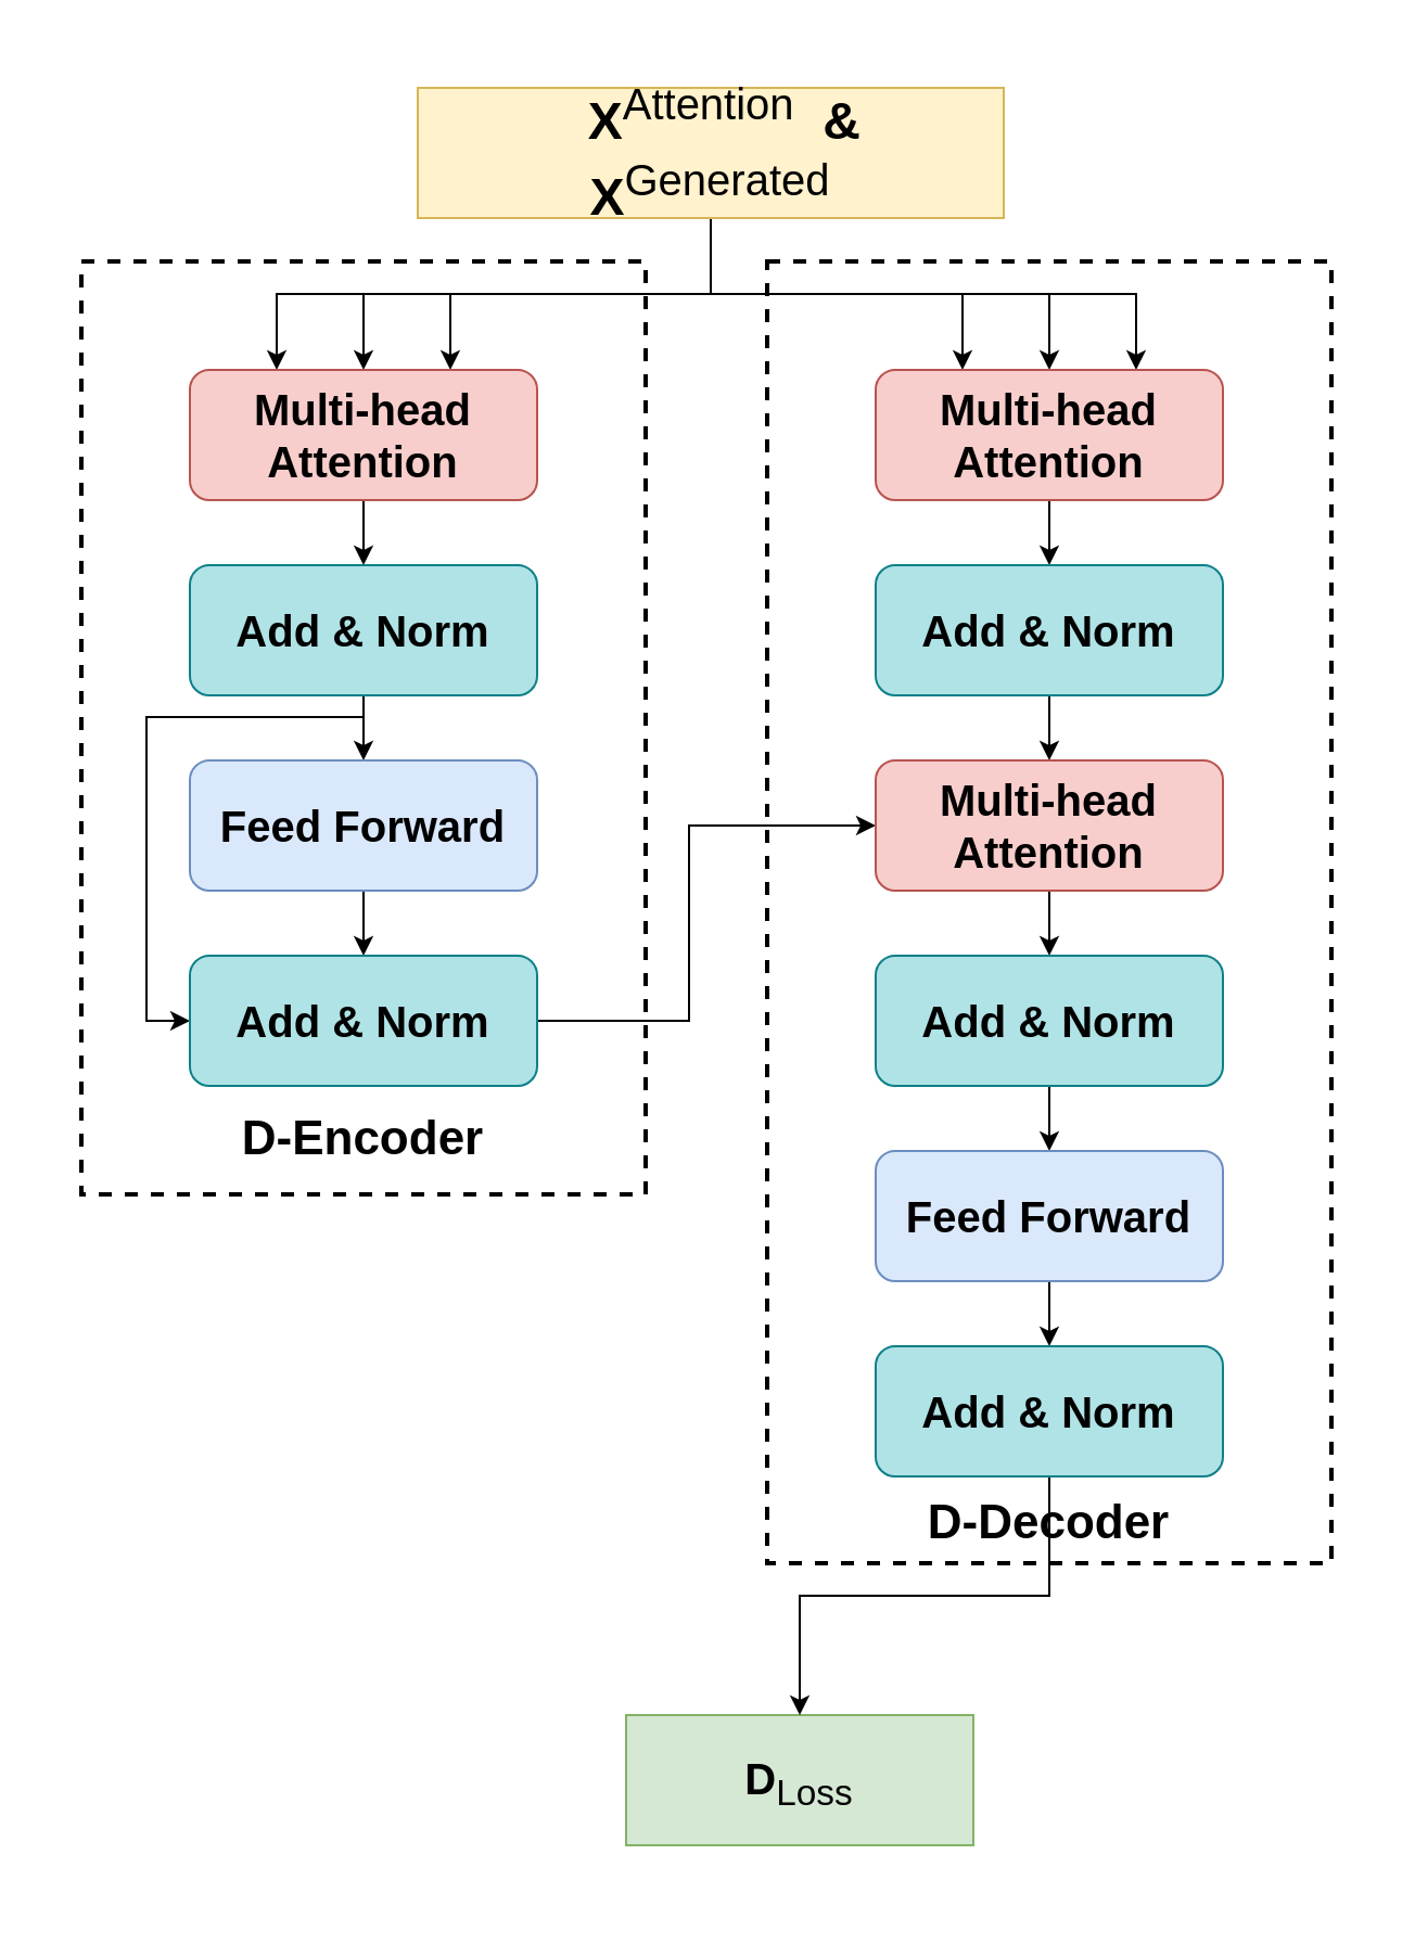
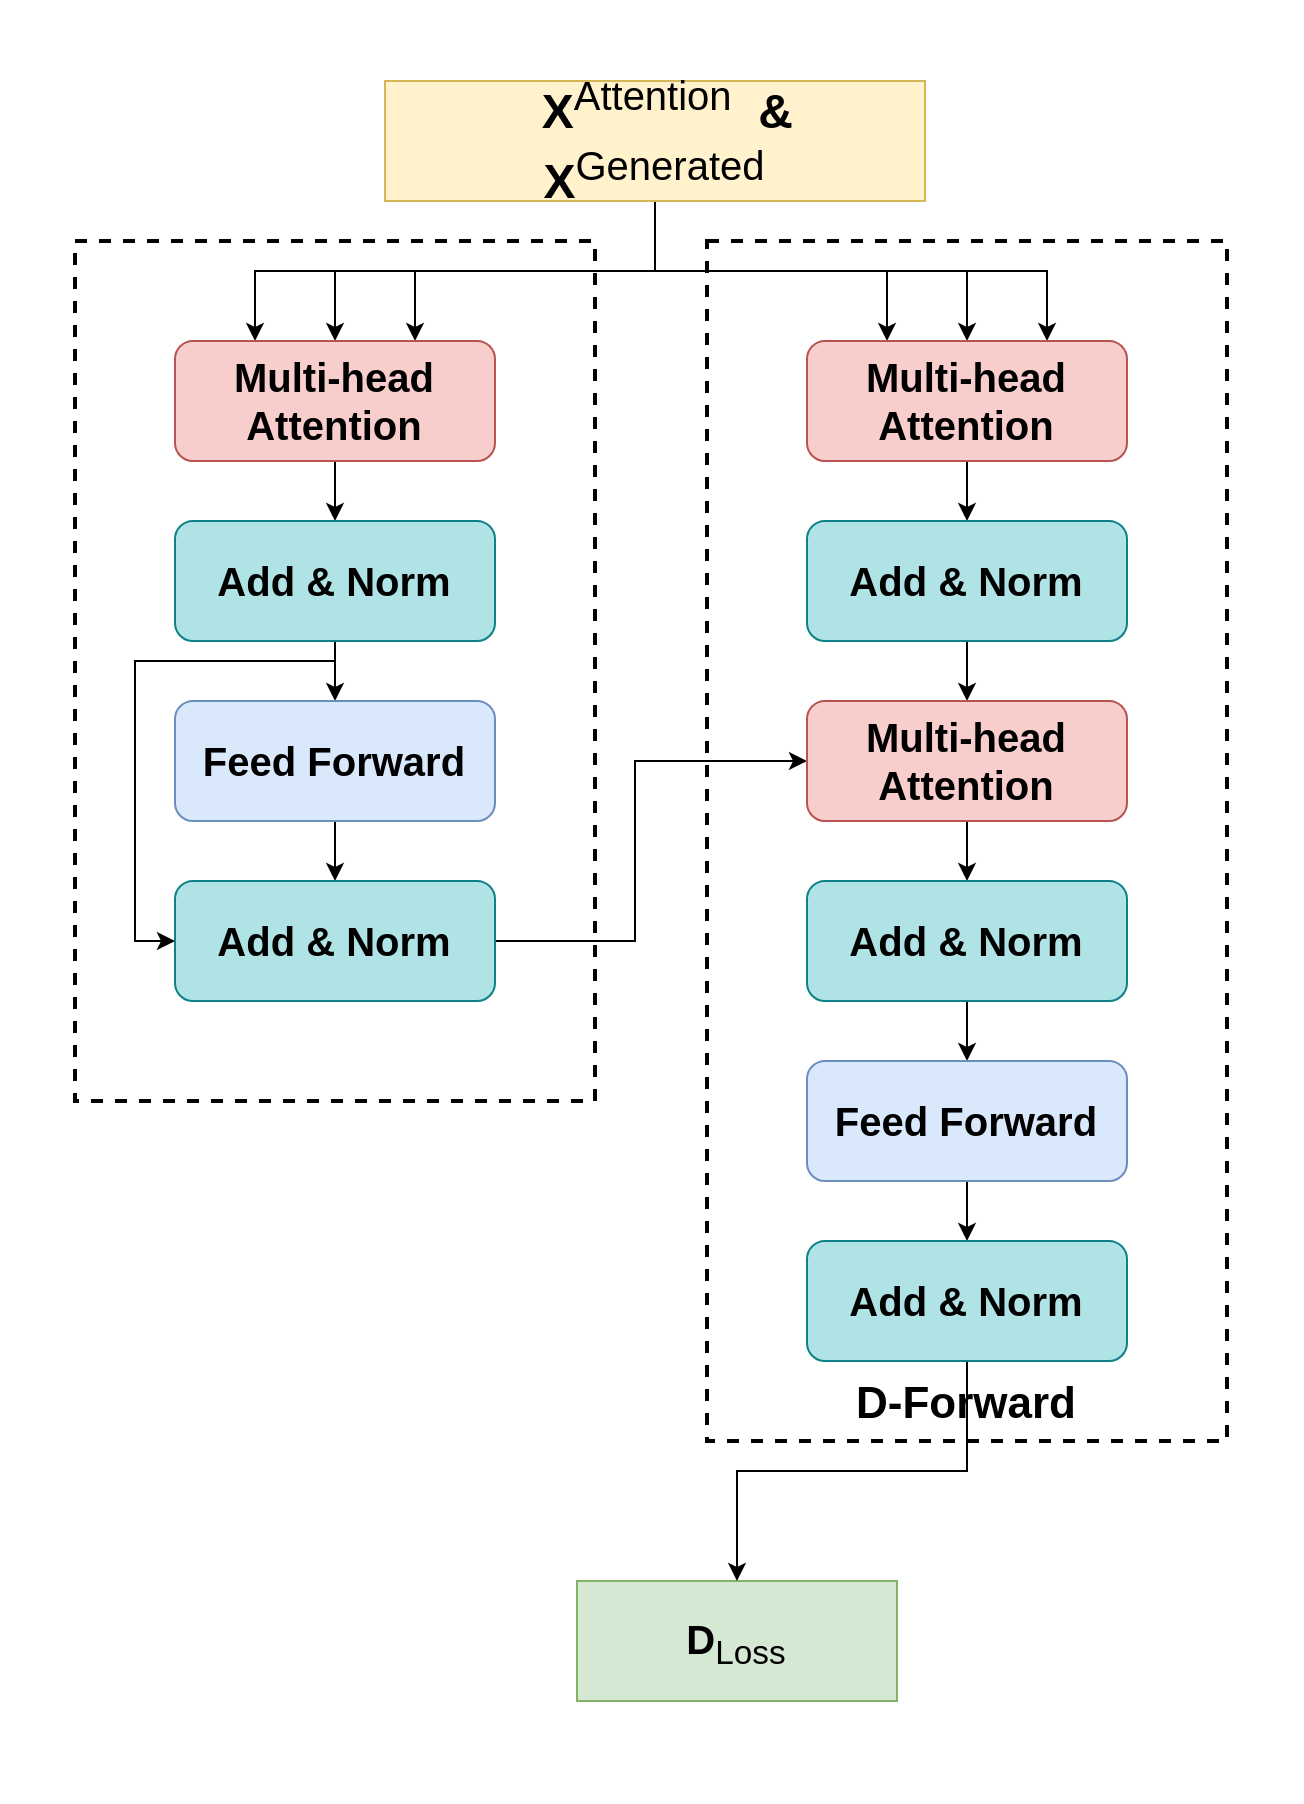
  <mxCell id="0" />
  <mxCell id="1" value="连接线" parent="0" />
  <mxCell id="2" value="" style="rounded=0;whiteSpace=wrap;html=1;dashed=1;labelBorderColor=#FFFFFF;sketch=0;fontSize=20;strokeWidth=2;strokeColor=none;" parent="1" vertex="1"><mxGeometry x="20" y="20" width="610" height="860" as="geometry" /></mxCell>
  <mxCell id="3" value="" style="rounded=0;whiteSpace=wrap;html=1;dashed=1;strokeWidth=2;fillColor=none;" parent="1" vertex="1"><mxGeometry x="353" y="120" width="260" height="600" as="geometry" /></mxCell>
  <mxCell id="4" value="" style="rounded=0;whiteSpace=wrap;html=1;dashed=1;strokeWidth=2;fillColor=none;" parent="1" vertex="1"><mxGeometry x="37" y="120" width="260" height="430" as="geometry" /></mxCell>
  <mxCell id="5" style="edgeStyle=orthogonalEdgeStyle;rounded=0;orthogonalLoop=1;jettySize=auto;html=1;exitX=0.5;exitY=1;exitDx=0;exitDy=0;entryX=0.25;entryY=0;entryDx=0;entryDy=0;fontSize=24;strokeWidth=1;" parent="1" source="11" target="13" edge="1"><mxGeometry relative="1" as="geometry" /></mxCell>
  <mxCell id="6" style="edgeStyle=orthogonalEdgeStyle;rounded=0;orthogonalLoop=1;jettySize=auto;html=1;exitX=0.5;exitY=1;exitDx=0;exitDy=0;entryX=0.5;entryY=0;entryDx=0;entryDy=0;fontSize=24;strokeWidth=1;" parent="1" source="11" target="13" edge="1"><mxGeometry relative="1" as="geometry" /></mxCell>
  <mxCell id="7" style="edgeStyle=orthogonalEdgeStyle;rounded=0;orthogonalLoop=1;jettySize=auto;html=1;exitX=0.5;exitY=1;exitDx=0;exitDy=0;entryX=0.75;entryY=0;entryDx=0;entryDy=0;fontSize=24;strokeWidth=1;" parent="1" source="11" target="13" edge="1"><mxGeometry relative="1" as="geometry" /></mxCell>
  <mxCell id="8" style="edgeStyle=orthogonalEdgeStyle;rounded=0;orthogonalLoop=1;jettySize=auto;html=1;exitX=0.5;exitY=1;exitDx=0;exitDy=0;fontSize=24;strokeWidth=1;entryX=0.25;entryY=0;entryDx=0;entryDy=0;" parent="1" source="11" target="15" edge="1"><mxGeometry relative="1" as="geometry"><mxPoint x="557" y="-60" as="targetPoint" /></mxGeometry></mxCell>
  <mxCell id="9" style="edgeStyle=orthogonalEdgeStyle;rounded=0;orthogonalLoop=1;jettySize=auto;html=1;exitX=0.5;exitY=1;exitDx=0;exitDy=0;entryX=0.5;entryY=0;entryDx=0;entryDy=0;fontSize=24;strokeWidth=1;" parent="1" source="11" target="15" edge="1"><mxGeometry relative="1" as="geometry" /></mxCell>
  <mxCell id="10" style="edgeStyle=orthogonalEdgeStyle;rounded=0;orthogonalLoop=1;jettySize=auto;html=1;exitX=0.5;exitY=1;exitDx=0;exitDy=0;entryX=0.75;entryY=0;entryDx=0;entryDy=0;fontSize=24;strokeWidth=1;" parent="1" source="11" target="15" edge="1"><mxGeometry relative="1" as="geometry" /></mxCell>
  <mxCell id="11" value="&lt;font&gt;&lt;font style=&quot;font-size: 24px&quot;&gt;&amp;nbsp; &amp;nbsp;X&lt;/font&gt;&lt;span style=&quot;font-weight: normal&quot;&gt;&lt;sup&gt;&lt;font style=&quot;font-size: 20px&quot;&gt;Attention&lt;/font&gt;&lt;/sup&gt;&lt;/span&gt;&lt;/font&gt;&amp;nbsp; &amp;amp;&amp;nbsp; X&lt;span style=&quot;font-weight: normal&quot;&gt;&lt;sup&gt;Generated&lt;/sup&gt;&lt;/span&gt;" style="rounded=0;whiteSpace=wrap;html=1;fontStyle=1;fontSize=24;fillColor=#fff2cc;strokeColor=#d6b656;" parent="1" vertex="1"><mxGeometry x="192" y="40" width="270" height="60" as="geometry" /></mxCell>
  <mxCell id="12" style="edgeStyle=orthogonalEdgeStyle;rounded=0;orthogonalLoop=1;jettySize=auto;html=1;exitX=0.5;exitY=1;exitDx=0;exitDy=0;entryX=0.5;entryY=0;entryDx=0;entryDy=0;fontStyle=1" parent="1" source="13" target="18" edge="1"><mxGeometry relative="1" as="geometry" /></mxCell>
  <mxCell id="13" value="Multi-head&lt;br&gt;Attention" style="rounded=1;whiteSpace=wrap;html=1;fontSize=20;fontStyle=1;fillColor=#f8cecc;strokeColor=#b85450;" parent="1" vertex="1"><mxGeometry x="87" y="170" width="160" height="60" as="geometry" /></mxCell>
  <mxCell id="14" style="edgeStyle=orthogonalEdgeStyle;rounded=0;orthogonalLoop=1;jettySize=auto;html=1;exitX=0.5;exitY=1;exitDx=0;exitDy=0;entryX=0.5;entryY=0;entryDx=0;entryDy=0;fontStyle=1" parent="1" source="15" target="20" edge="1"><mxGeometry relative="1" as="geometry" /></mxCell>
  <mxCell id="15" value="Multi-head&lt;br&gt;Attention" style="rounded=1;whiteSpace=wrap;html=1;fontSize=20;fontStyle=1;fillColor=#f8cecc;strokeColor=#b85450;" parent="1" vertex="1"><mxGeometry x="403" y="170" width="160" height="60" as="geometry" /></mxCell>
  <mxCell id="16" style="edgeStyle=orthogonalEdgeStyle;rounded=0;orthogonalLoop=1;jettySize=auto;html=1;exitX=0.5;exitY=1;exitDx=0;exitDy=0;entryX=0.5;entryY=0;entryDx=0;entryDy=0;fontStyle=1" parent="1" source="18" target="22" edge="1"><mxGeometry relative="1" as="geometry" /></mxCell>
  <mxCell id="17" style="edgeStyle=orthogonalEdgeStyle;rounded=0;orthogonalLoop=1;jettySize=auto;html=1;exitX=0.5;exitY=1;exitDx=0;exitDy=0;entryX=0;entryY=0.5;entryDx=0;entryDy=0;fontStyle=1" parent="1" source="18" target="24" edge="1"><mxGeometry relative="1" as="geometry"><Array as="points"><mxPoint x="167" y="330" /><mxPoint x="67" y="330" /><mxPoint x="67" y="470" /></Array></mxGeometry></mxCell>
  <mxCell id="18" value="Add &amp;amp; Norm" style="rounded=1;whiteSpace=wrap;html=1;fontSize=20;fontStyle=1;fillColor=#b0e3e6;strokeColor=#0e8088;" parent="1" vertex="1"><mxGeometry x="87" y="260" width="160" height="60" as="geometry" /></mxCell>
  <mxCell id="19" style="edgeStyle=orthogonalEdgeStyle;rounded=0;orthogonalLoop=1;jettySize=auto;html=1;exitX=0.5;exitY=1;exitDx=0;exitDy=0;entryX=0.5;entryY=0;entryDx=0;entryDy=0;strokeWidth=1;" parent="1" source="20" target="26" edge="1"><mxGeometry relative="1" as="geometry" /></mxCell>
  <mxCell id="20" value="Add &amp;amp; Norm" style="rounded=1;whiteSpace=wrap;html=1;fontSize=20;fontStyle=1;fillColor=#b0e3e6;strokeColor=#0e8088;" parent="1" vertex="1"><mxGeometry x="403" y="260" width="160" height="60" as="geometry" /></mxCell>
  <mxCell id="21" style="edgeStyle=orthogonalEdgeStyle;rounded=0;orthogonalLoop=1;jettySize=auto;html=1;exitX=0.5;exitY=1;exitDx=0;exitDy=0;entryX=0.5;entryY=0;entryDx=0;entryDy=0;fontStyle=1" parent="1" source="22" target="24" edge="1"><mxGeometry relative="1" as="geometry" /></mxCell>
  <mxCell id="22" value="Feed Forward" style="rounded=1;whiteSpace=wrap;html=1;fontSize=20;fontStyle=1;fillColor=#dae8fc;strokeColor=#6c8ebf;" parent="1" vertex="1"><mxGeometry x="87" y="350" width="160" height="60" as="geometry" /></mxCell>
  <mxCell id="23" style="edgeStyle=orthogonalEdgeStyle;rounded=0;orthogonalLoop=1;jettySize=auto;html=1;exitX=1;exitY=0.5;exitDx=0;exitDy=0;entryX=0;entryY=0.5;entryDx=0;entryDy=0;" parent="1" source="24" target="26" edge="1"><mxGeometry relative="1" as="geometry"><Array as="points"><mxPoint x="317" y="470" /><mxPoint x="317" y="380" /></Array></mxGeometry></mxCell>
  <mxCell id="24" value="Add &amp;amp; Norm" style="rounded=1;whiteSpace=wrap;html=1;fontSize=20;fontStyle=1;fillColor=#b0e3e6;strokeColor=#0e8088;" parent="1" vertex="1"><mxGeometry x="87" y="440" width="160" height="60" as="geometry" /></mxCell>
  <mxCell id="25" style="edgeStyle=orthogonalEdgeStyle;rounded=0;orthogonalLoop=1;jettySize=auto;html=1;exitX=0.5;exitY=1;exitDx=0;exitDy=0;entryX=0.5;entryY=0;entryDx=0;entryDy=0;strokeWidth=1;" parent="1" source="26" target="28" edge="1"><mxGeometry relative="1" as="geometry" /></mxCell>
  <mxCell id="26" value="Multi-head&lt;br&gt;Attention" style="rounded=1;whiteSpace=wrap;html=1;fontSize=20;fontStyle=1;fillColor=#f8cecc;strokeColor=#b85450;" parent="1" vertex="1"><mxGeometry x="403" y="350" width="160" height="60" as="geometry" /></mxCell>
  <mxCell id="27" style="edgeStyle=orthogonalEdgeStyle;rounded=0;orthogonalLoop=1;jettySize=auto;html=1;exitX=0.5;exitY=1;exitDx=0;exitDy=0;entryX=0.5;entryY=0;entryDx=0;entryDy=0;fontStyle=1" parent="1" source="28" target="30" edge="1"><mxGeometry relative="1" as="geometry" /></mxCell>
  <mxCell id="28" value="Add &amp;amp; Norm" style="rounded=1;whiteSpace=wrap;html=1;fontSize=20;fontStyle=1;fillColor=#b0e3e6;strokeColor=#0e8088;" parent="1" vertex="1"><mxGeometry x="403" y="440" width="160" height="60" as="geometry" /></mxCell>
  <mxCell id="29" style="edgeStyle=orthogonalEdgeStyle;rounded=0;orthogonalLoop=1;jettySize=auto;html=1;exitX=0.5;exitY=1;exitDx=0;exitDy=0;entryX=0.5;entryY=0;entryDx=0;entryDy=0;strokeWidth=1;" parent="1" source="30" target="35" edge="1"><mxGeometry relative="1" as="geometry" /></mxCell>
  <mxCell id="30" value="Feed Forward" style="rounded=1;whiteSpace=wrap;html=1;fontSize=20;fontStyle=1;fillColor=#dae8fc;strokeColor=#6c8ebf;" parent="1" vertex="1"><mxGeometry x="403" y="530" width="160" height="60" as="geometry" /></mxCell>
  <mxCell id="31" value="&lt;span style=&quot;font-size: 20px&quot;&gt;D&lt;span style=&quot;font-weight: normal&quot;&gt;&lt;sub&gt;Loss&lt;/sub&gt;&lt;/span&gt;&lt;/span&gt;" style="rounded=0;whiteSpace=wrap;html=1;fontStyle=1;fontSize=24;fillColor=#d5e8d4;strokeColor=#82b366;" parent="1" vertex="1"><mxGeometry x="288" y="790" width="160" height="60" as="geometry" /></mxCell>
- <mxCell id="32" value="&lt;span style=&quot;font-size: 22px&quot;&gt;&lt;b&gt;D-Encoder&lt;/b&gt;&lt;/span&gt;" style="text;html=1;strokeColor=none;fillColor=none;align=center;verticalAlign=middle;whiteSpace=wrap;rounded=0;dashed=1;" parent="1" vertex="1"><mxGeometry x="92" y="510" width="150" height="30" as="geometry" /></mxCell>
- <mxCell id="33" value="&lt;b&gt;&lt;font style=&quot;font-size: 22px&quot;&gt;D-Decoder&lt;/font&gt;&lt;/b&gt;" style="text;html=1;strokeColor=none;fillColor=none;align=center;verticalAlign=middle;whiteSpace=wrap;rounded=0;dashed=1;" parent="1" vertex="1"><mxGeometry x="408" y="687" width="150" height="30" as="geometry" /></mxCell>
+ <mxCell id="33" value="&lt;b&gt;&lt;font style=&quot;font-size: 22px&quot;&gt;D-Forward&lt;/font&gt;&lt;/b&gt;" style="text;html=1;strokeColor=none;fillColor=none;align=center;verticalAlign=middle;whiteSpace=wrap;rounded=0;dashed=1;" parent="1" vertex="1"><mxGeometry x="408" y="687" width="150" height="30" as="geometry" /></mxCell>
  <mxCell id="34" style="edgeStyle=orthogonalEdgeStyle;rounded=0;orthogonalLoop=1;jettySize=auto;html=1;exitX=0.5;exitY=1;exitDx=0;exitDy=0;entryX=0.5;entryY=0;entryDx=0;entryDy=0;strokeWidth=1;" parent="1" source="35" target="31" edge="1"><mxGeometry relative="1" as="geometry"><mxPoint x="483" y="737" as="targetPoint" /></mxGeometry></mxCell>
  <mxCell id="35" value="Add &amp;amp; Norm" style="rounded=1;whiteSpace=wrap;html=1;fontSize=20;fontStyle=1;fillColor=#b0e3e6;strokeColor=#0e8088;" parent="1" vertex="1"><mxGeometry x="403" y="620" width="160" height="60" as="geometry" /></mxCell>
